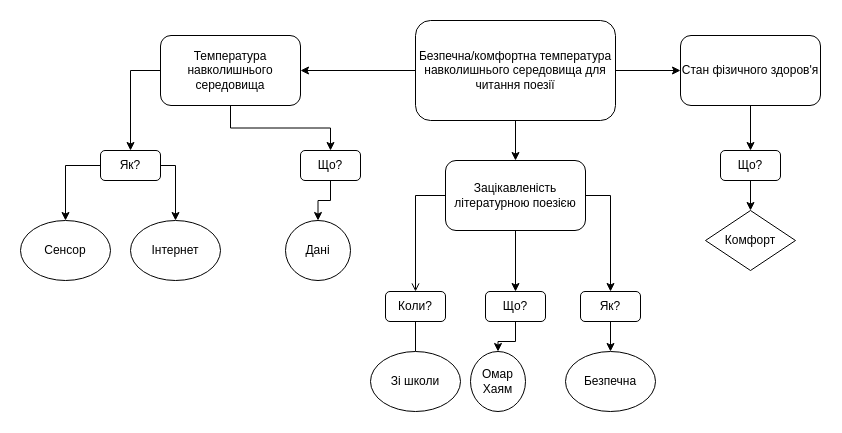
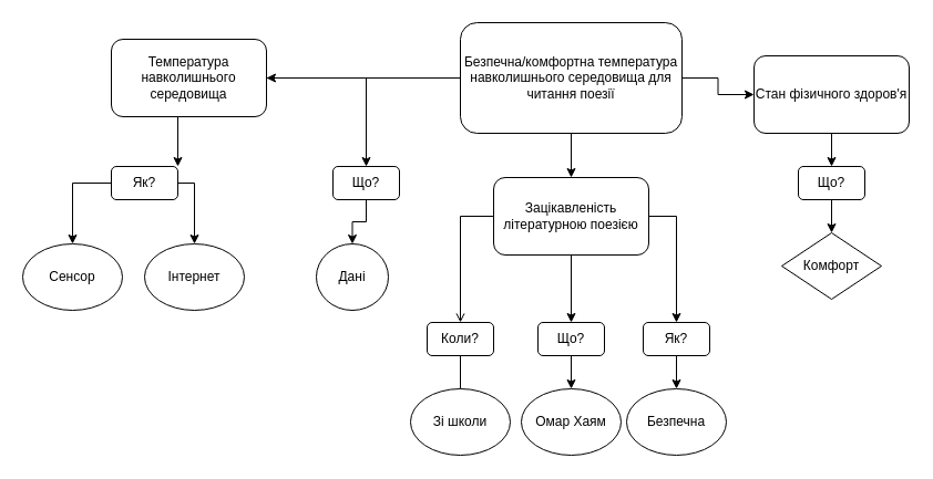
  <mxCell id="0" />
  <mxCell id="1" parent="0" />
  <mxCell id="2" style="edgeStyle=orthogonalEdgeStyle;rounded=0;orthogonalLoop=1;jettySize=auto;html=1;" edge="1" parent="1" source="5" target="8"><mxGeometry relative="1" as="geometry" /></mxCell>
  <mxCell id="3" style="edgeStyle=orthogonalEdgeStyle;rounded=0;orthogonalLoop=1;jettySize=auto;html=1;entryX=0.5;entryY=0;entryDx=0;entryDy=0;" edge="1" parent="1" source="5" target="14"><mxGeometry relative="1" as="geometry" /></mxCell>
  <mxCell id="4" style="edgeStyle=orthogonalEdgeStyle;rounded=0;orthogonalLoop=1;jettySize=auto;html=1;" edge="1" parent="1" source="5" target="10"><mxGeometry relative="1" as="geometry" /></mxCell>
  <mxCell id="5" value="Безпечна/комфортна температура навколишнього середовища для читання поезії" style="rounded=1;whiteSpace=wrap;html=1;" vertex="1" parent="1"><mxGeometry x="415" y="20" width="200" height="100" as="geometry" /></mxCell>
  <mxCell id="6" style="edgeStyle=orthogonalEdgeStyle;rounded=0;orthogonalLoop=1;jettySize=auto;html=1;" edge="1" parent="1" source="8" target="25"><mxGeometry relative="1" as="geometry"><Array as="points"><mxPoint x="130" y="70" /></Array></mxGeometry></mxCell>
  <mxCell id="7" style="edgeStyle=orthogonalEdgeStyle;rounded=0;orthogonalLoop=1;jettySize=auto;html=1;" edge="1" parent="1" source="8" target="27"><mxGeometry relative="1" as="geometry" /></mxCell>
- <mxCell id="8" value="Температура навколишнього середовища" style="rounded=1;whiteSpace=wrap;html=1;" vertex="1" parent="1"><mxGeometry x="160" y="35" width="140" height="70" as="geometry" /></mxCell>
+ <mxCell id="8" value="Температура навколишнього середовища" style="rounded=1;whiteSpace=wrap;html=1;" vertex="1" parent="1"><mxGeometry x="100" y="35" width="140" height="70" as="geometry" /></mxCell>
  <mxCell id="9" style="edgeStyle=orthogonalEdgeStyle;rounded=0;orthogonalLoop=1;jettySize=auto;html=1;" edge="1" parent="1" source="10" target="33"><mxGeometry relative="1" as="geometry" /></mxCell>
- <mxCell id="10" value="Стан фізичного здоров'я" style="rounded=1;whiteSpace=wrap;html=1;" vertex="1" parent="1"><mxGeometry x="680" y="35" width="140" height="70" as="geometry" /></mxCell>
+ <mxCell id="10" value="Стан фізичного здоров'я" style="rounded=1;whiteSpace=wrap;html=1;" vertex="1" parent="1"><mxGeometry x="680" y="50" width="140" height="70" as="geometry" /></mxCell>
  <mxCell id="11" style="edgeStyle=orthogonalEdgeStyle;rounded=0;orthogonalLoop=1;jettySize=auto;html=1;entryX=0.5;entryY=0;entryDx=0;entryDy=0;endArrow=open;" edge="1" parent="1" source="14" target="16"><mxGeometry relative="1" as="geometry"><Array as="points"><mxPoint x="415" y="195" /></Array></mxGeometry></mxCell>
  <mxCell id="12" style="edgeStyle=orthogonalEdgeStyle;rounded=0;orthogonalLoop=1;jettySize=auto;html=1;" edge="1" parent="1" source="14" target="21"><mxGeometry relative="1" as="geometry" /></mxCell>
  <mxCell id="13" style="edgeStyle=orthogonalEdgeStyle;rounded=0;orthogonalLoop=1;jettySize=auto;html=1;" edge="1" parent="1" source="14" target="19"><mxGeometry relative="1" as="geometry"><Array as="points"><mxPoint x="610" y="195" /></Array></mxGeometry></mxCell>
  <mxCell id="14" value="Зацікавленість літературною поезією" style="rounded=1;whiteSpace=wrap;html=1;" vertex="1" parent="1"><mxGeometry x="445" y="160" width="140" height="70" as="geometry" /></mxCell>
  <mxCell id="15" style="edgeStyle=orthogonalEdgeStyle;rounded=0;orthogonalLoop=1;jettySize=auto;html=1;entryX=0.5;entryY=1;entryDx=0;entryDy=0;endArrow=none;" edge="1" parent="1" source="16" target="17"><mxGeometry relative="1" as="geometry" /></mxCell>
  <mxCell id="16" value="Коли?" style="rounded=1;whiteSpace=wrap;html=1;" vertex="1" parent="1"><mxGeometry x="385" y="291" width="60" height="30" as="geometry" /></mxCell>
  <mxCell id="17" value="Зі школи" style="ellipse;whiteSpace=wrap;html=1;direction=west;" vertex="1" parent="1"><mxGeometry x="370" y="351" width="90" height="60" as="geometry" /></mxCell>
  <mxCell id="18" style="edgeStyle=orthogonalEdgeStyle;rounded=0;orthogonalLoop=1;jettySize=auto;html=1;entryX=0.5;entryY=1;entryDx=0;entryDy=0;" edge="1" parent="1" source="19" target="31"><mxGeometry relative="1" as="geometry" /></mxCell>
  <mxCell id="19" value="Як?" style="rounded=1;whiteSpace=wrap;html=1;" vertex="1" parent="1"><mxGeometry x="580" y="291" width="60" height="30" as="geometry" /></mxCell>
  <mxCell id="20" style="edgeStyle=orthogonalEdgeStyle;rounded=0;orthogonalLoop=1;jettySize=auto;html=1;entryX=0.5;entryY=1;entryDx=0;entryDy=0;" edge="1" parent="1" source="21" target="22"><mxGeometry relative="1" as="geometry" /></mxCell>
  <mxCell id="21" value="Що?" style="rounded=1;whiteSpace=wrap;html=1;" vertex="1" parent="1"><mxGeometry x="485" y="291" width="60" height="30" as="geometry" /></mxCell>
- <mxCell id="22" value="Омар Хаям" style="ellipse;whiteSpace=wrap;html=1;direction=west;" vertex="1" parent="1"><mxGeometry x="470" y="351" width="55" height="60" as="geometry" /></mxCell>
+ <mxCell id="22" value="Омар Хаям" style="ellipse;whiteSpace=wrap;html=1;direction=west;" vertex="1" parent="1"><mxGeometry x="470" y="351" width="90" height="60" as="geometry" /></mxCell>
  <mxCell id="23" style="edgeStyle=orthogonalEdgeStyle;rounded=0;orthogonalLoop=1;jettySize=auto;html=1;entryX=0.5;entryY=1;entryDx=0;entryDy=0;" edge="1" parent="1" source="25" target="30"><mxGeometry relative="1" as="geometry"><Array as="points"><mxPoint x="175" y="165" /></Array></mxGeometry></mxCell>
  <mxCell id="24" style="edgeStyle=orthogonalEdgeStyle;rounded=0;orthogonalLoop=1;jettySize=auto;html=1;entryX=0.5;entryY=1;entryDx=0;entryDy=0;" edge="1" parent="1" source="25" target="29"><mxGeometry relative="1" as="geometry"><Array as="points"><mxPoint x="65" y="165" /></Array></mxGeometry></mxCell>
  <mxCell id="25" value="Як?" style="rounded=1;whiteSpace=wrap;html=1;" vertex="1" parent="1"><mxGeometry x="100" y="150" width="60" height="30" as="geometry" /></mxCell>
  <mxCell id="26" style="edgeStyle=orthogonalEdgeStyle;rounded=0;orthogonalLoop=1;jettySize=auto;html=1;entryX=0.5;entryY=1;entryDx=0;entryDy=0;" edge="1" parent="1" source="27" target="28"><mxGeometry relative="1" as="geometry" /></mxCell>
  <mxCell id="27" value="Що?" style="rounded=1;whiteSpace=wrap;html=1;" vertex="1" parent="1"><mxGeometry x="300" y="150" width="60" height="30" as="geometry" /></mxCell>
  <mxCell id="28" value="Дані" style="ellipse;whiteSpace=wrap;html=1;direction=west;" vertex="1" parent="1"><mxGeometry x="285" y="220" width="65" height="60" as="geometry" /></mxCell>
  <mxCell id="29" value="Сенсор" style="ellipse;whiteSpace=wrap;html=1;direction=west;" vertex="1" parent="1"><mxGeometry x="20" y="220" width="90" height="60" as="geometry" /></mxCell>
  <mxCell id="30" value="Інтернет" style="ellipse;whiteSpace=wrap;html=1;direction=west;" vertex="1" parent="1"><mxGeometry x="130" y="220" width="90" height="60" as="geometry" /></mxCell>
  <mxCell id="31" value="Безпечна" style="ellipse;whiteSpace=wrap;html=1;direction=west;" vertex="1" parent="1"><mxGeometry x="565" y="351" width="90" height="60" as="geometry" /></mxCell>
  <mxCell id="32" style="edgeStyle=orthogonalEdgeStyle;rounded=0;orthogonalLoop=1;jettySize=auto;html=1;" edge="1" parent="1" source="33" target="34"><mxGeometry relative="1" as="geometry" /></mxCell>
  <mxCell id="33" value="Що?" style="rounded=1;whiteSpace=wrap;html=1;" vertex="1" parent="1"><mxGeometry x="720" y="150" width="60" height="30" as="geometry" /></mxCell>
  <mxCell id="34" value="Комфорт" style="rhombus;whiteSpace=wrap;html=1;direction=west;" vertex="1" parent="1"><mxGeometry x="705" y="210" width="90" height="60" as="geometry" /></mxCell>
